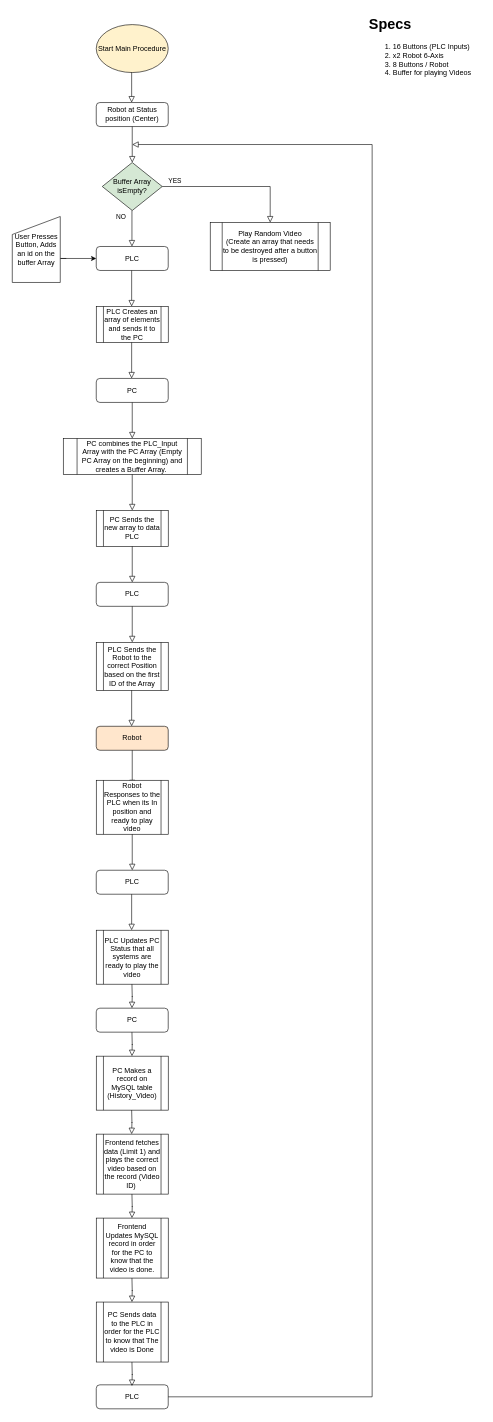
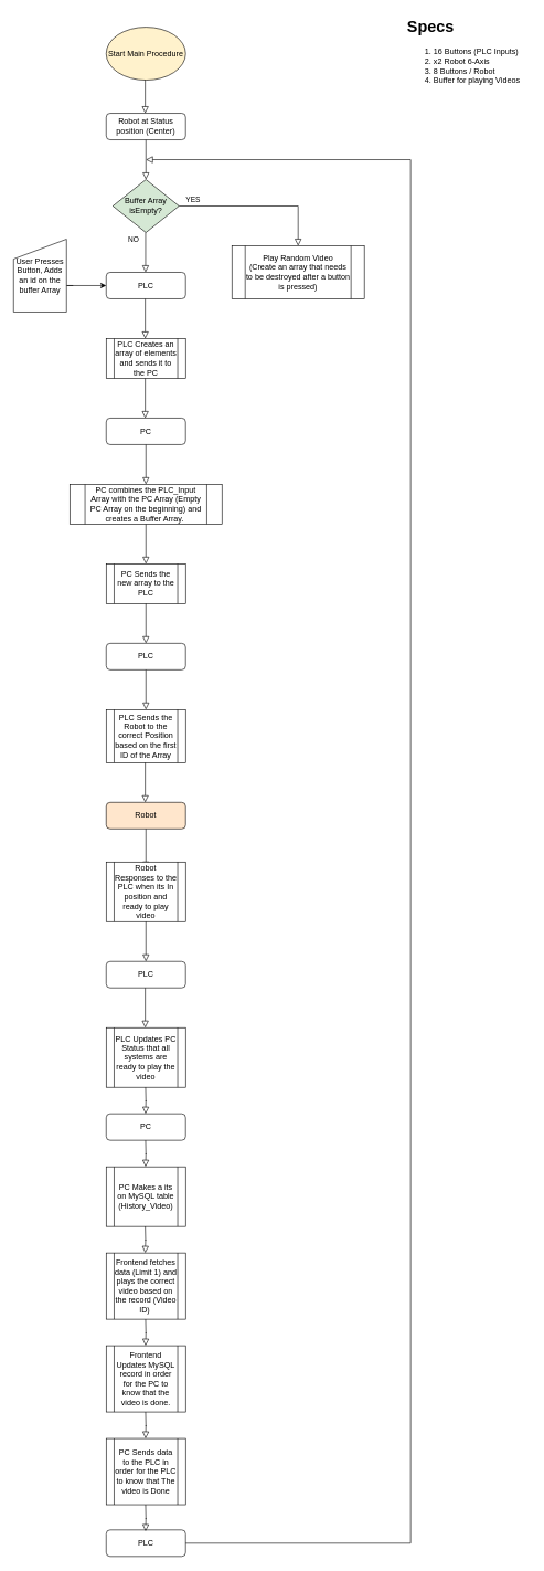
  <mxCell id="0" />
  <mxCell id="1" parent="0" />
  <mxCell id="2" value="PLC" style="rounded=1;whiteSpace=wrap;html=1;fontSize=12;glass=0;strokeWidth=1;shadow=0;" parent="1" vertex="1"><mxGeometry x="160" y="410" width="120" height="40" as="geometry" /></mxCell>
  <mxCell id="3" value="&lt;h1&gt;Specs&lt;/h1&gt;&lt;p&gt;&lt;/p&gt;&lt;ol&gt;&lt;li&gt;16 Buttons (PLC Inputs)&lt;/li&gt;&lt;li&gt;x2 Robot 6-Axis&lt;/li&gt;&lt;li&gt;8 Buttons / Robot&lt;/li&gt;&lt;li&gt;Buffer for playing Videos&amp;nbsp;&lt;/li&gt;&lt;/ol&gt;&lt;p&gt;&lt;/p&gt;" style="text;html=1;strokeColor=none;fillColor=none;spacing=5;spacingTop=-20;whiteSpace=wrap;overflow=hidden;rounded=0;" vertex="1" parent="1"><mxGeometry x="610" y="20" width="190" height="120" as="geometry" /></mxCell>
  <mxCell id="4" value="PC" style="rounded=1;whiteSpace=wrap;html=1;fontSize=12;glass=0;strokeWidth=1;shadow=0;" vertex="1" parent="1"><mxGeometry x="160" y="630" width="120" height="40" as="geometry" /></mxCell>
  <mxCell id="5" value="PLC Creates an array of elements and sends it to the PC" style="shape=process;whiteSpace=wrap;html=1;backgroundOutline=1;" vertex="1" parent="1"><mxGeometry x="160" y="510" width="120" height="60" as="geometry" /></mxCell>
  <mxCell id="6" value="&lt;div style=&quot;&quot;&gt;&lt;br&gt;&lt;/div&gt;" style="rounded=0;html=1;jettySize=auto;orthogonalLoop=1;fontSize=11;endArrow=block;endFill=0;endSize=8;strokeWidth=1;shadow=0;labelBackgroundColor=none;edgeStyle=orthogonalEdgeStyle;align=center;" edge="1" parent="1"><mxGeometry y="-30" relative="1" as="geometry"><mxPoint x="219" y="450" as="sourcePoint" /><mxPoint x="219" y="510" as="targetPoint" /><mxPoint as="offset" /></mxGeometry></mxCell>
  <mxCell id="7" value="&lt;div style=&quot;&quot;&gt;&lt;br&gt;&lt;/div&gt;" style="rounded=0;html=1;jettySize=auto;orthogonalLoop=1;fontSize=11;endArrow=block;endFill=0;endSize=8;strokeWidth=1;shadow=0;labelBackgroundColor=none;edgeStyle=orthogonalEdgeStyle;align=center;" edge="1" parent="1"><mxGeometry y="-30" relative="1" as="geometry"><mxPoint x="219" y="570" as="sourcePoint" /><mxPoint x="219" y="630" as="targetPoint" /><mxPoint as="offset" /></mxGeometry></mxCell>
  <mxCell id="8" value="&lt;div style=&quot;&quot;&gt;&lt;br&gt;&lt;/div&gt;" style="rounded=0;html=1;jettySize=auto;orthogonalLoop=1;fontSize=11;endArrow=block;endFill=0;endSize=8;strokeWidth=1;shadow=0;labelBackgroundColor=none;edgeStyle=orthogonalEdgeStyle;align=center;" edge="1" parent="1"><mxGeometry y="-30" relative="1" as="geometry"><mxPoint x="220" y="670" as="sourcePoint" /><mxPoint x="220" y="730" as="targetPoint" /><mxPoint as="offset" /></mxGeometry></mxCell>
  <mxCell id="9" value="PC combines the PLC_Input Array with the PC Array (Empty PC Array on the beginning) and creates a Buffer Array.&amp;nbsp;" style="shape=process;whiteSpace=wrap;html=1;backgroundOutline=1;" vertex="1" parent="1"><mxGeometry x="105" y="730" width="230" height="60" as="geometry" /></mxCell>
  <mxCell id="10" value="&lt;div style=&quot;&quot;&gt;&lt;br&gt;&lt;/div&gt;" style="rounded=0;html=1;jettySize=auto;orthogonalLoop=1;fontSize=11;endArrow=block;endFill=0;endSize=8;strokeWidth=1;shadow=0;labelBackgroundColor=none;edgeStyle=orthogonalEdgeStyle;align=center;" edge="1" parent="1"><mxGeometry y="-30" relative="1" as="geometry"><mxPoint x="220" y="790" as="sourcePoint" /><mxPoint x="220" y="850" as="targetPoint" /><mxPoint as="offset" /></mxGeometry></mxCell>
  <mxCell id="11" value="PLC" style="rounded=1;whiteSpace=wrap;html=1;fontSize=12;glass=0;strokeWidth=1;shadow=0;" vertex="1" parent="1"><mxGeometry x="160" y="970" width="120" height="40" as="geometry" /></mxCell>
- <mxCell id="12" value="PC Sends the new array to data PLC" style="shape=process;whiteSpace=wrap;html=1;backgroundOutline=1;" vertex="1" parent="1"><mxGeometry x="160" y="850" width="120" height="60" as="geometry" /></mxCell>
+ <mxCell id="12" value="PC Sends the new array to the PLC" style="shape=process;whiteSpace=wrap;html=1;backgroundOutline=1;" vertex="1" parent="1"><mxGeometry x="160" y="850" width="120" height="60" as="geometry" /></mxCell>
  <mxCell id="13" value="&lt;div style=&quot;&quot;&gt;&lt;br&gt;&lt;/div&gt;" style="rounded=0;html=1;jettySize=auto;orthogonalLoop=1;fontSize=11;endArrow=block;endFill=0;endSize=8;strokeWidth=1;shadow=0;labelBackgroundColor=none;edgeStyle=orthogonalEdgeStyle;align=center;" edge="1" parent="1"><mxGeometry y="-30" relative="1" as="geometry"><mxPoint x="220" y="910" as="sourcePoint" /><mxPoint x="220" y="970" as="targetPoint" /><mxPoint as="offset" /></mxGeometry></mxCell>
  <mxCell id="14" value="&lt;div style=&quot;&quot;&gt;&lt;br&gt;&lt;/div&gt;" style="rounded=0;html=1;jettySize=auto;orthogonalLoop=1;fontSize=11;endArrow=block;endFill=0;endSize=8;strokeWidth=1;shadow=0;labelBackgroundColor=none;edgeStyle=orthogonalEdgeStyle;align=center;" edge="1" parent="1"><mxGeometry y="-30" relative="1" as="geometry"><mxPoint x="220" y="1010" as="sourcePoint" /><mxPoint x="220" y="1070" as="targetPoint" /><mxPoint as="offset" /></mxGeometry></mxCell>
  <mxCell id="15" value="PLC Sends the Robot to the correct Position based on the first ID of the Array" style="shape=process;whiteSpace=wrap;html=1;backgroundOutline=1;" vertex="1" parent="1"><mxGeometry x="160" y="1070" width="120" height="80" as="geometry" /></mxCell>
  <mxCell id="16" value="Robot" style="rounded=1;whiteSpace=wrap;html=1;fontSize=12;glass=0;strokeWidth=1;shadow=0;fillColor=#ffe6cc;" vertex="1" parent="1"><mxGeometry x="160" y="1210" width="120" height="40" as="geometry" /></mxCell>
  <mxCell id="17" value="&lt;div style=&quot;&quot;&gt;&lt;br&gt;&lt;/div&gt;" style="rounded=0;html=1;jettySize=auto;orthogonalLoop=1;fontSize=11;endArrow=block;endFill=0;endSize=8;strokeWidth=1;shadow=0;labelBackgroundColor=none;edgeStyle=orthogonalEdgeStyle;align=center;" edge="1" parent="1"><mxGeometry y="-30" relative="1" as="geometry"><mxPoint x="220" y="1250" as="sourcePoint" /><mxPoint x="220" y="1310" as="targetPoint" /><mxPoint as="offset" /></mxGeometry></mxCell>
  <mxCell id="18" value="Robot Responses to the PLC when its In position and ready to play video" style="shape=process;whiteSpace=wrap;html=1;backgroundOutline=1;" vertex="1" parent="1"><mxGeometry x="160" y="1300" width="120" height="90" as="geometry" /></mxCell>
  <mxCell id="19" value="&lt;div style=&quot;&quot;&gt;&lt;br&gt;&lt;/div&gt;" style="rounded=0;html=1;jettySize=auto;orthogonalLoop=1;fontSize=11;endArrow=block;endFill=0;endSize=8;strokeWidth=1;shadow=0;labelBackgroundColor=none;edgeStyle=orthogonalEdgeStyle;align=center;" edge="1" parent="1"><mxGeometry y="-30" relative="1" as="geometry"><mxPoint x="219" y="1150" as="sourcePoint" /><mxPoint x="219" y="1210" as="targetPoint" /><mxPoint as="offset" /></mxGeometry></mxCell>
  <mxCell id="20" value="PLC" style="rounded=1;whiteSpace=wrap;html=1;fontSize=12;glass=0;strokeWidth=1;shadow=0;" vertex="1" parent="1"><mxGeometry x="160" y="1450" width="120" height="40" as="geometry" /></mxCell>
  <mxCell id="21" value="&lt;div style=&quot;&quot;&gt;&lt;br&gt;&lt;/div&gt;" style="rounded=0;html=1;jettySize=auto;orthogonalLoop=1;fontSize=11;endArrow=block;endFill=0;endSize=8;strokeWidth=1;shadow=0;labelBackgroundColor=none;edgeStyle=orthogonalEdgeStyle;align=center;" edge="1" parent="1"><mxGeometry y="-30" relative="1" as="geometry"><mxPoint x="220" y="1390" as="sourcePoint" /><mxPoint x="220" y="1450" as="targetPoint" /><mxPoint as="offset" /></mxGeometry></mxCell>
  <mxCell id="22" value="PLC Updates PC Status that all systems are ready to play the video" style="shape=process;whiteSpace=wrap;html=1;backgroundOutline=1;" vertex="1" parent="1"><mxGeometry x="160" y="1550" width="120" height="90" as="geometry" /></mxCell>
  <mxCell id="23" value="PC" style="rounded=1;whiteSpace=wrap;html=1;fontSize=12;glass=0;strokeWidth=1;shadow=0;" vertex="1" parent="1"><mxGeometry x="160" y="1680" width="120" height="40" as="geometry" /></mxCell>
  <mxCell id="24" value="&lt;div style=&quot;&quot;&gt;&lt;br&gt;&lt;/div&gt;" style="rounded=0;html=1;jettySize=auto;orthogonalLoop=1;fontSize=11;endArrow=block;endFill=0;endSize=8;strokeWidth=1;shadow=0;labelBackgroundColor=none;edgeStyle=orthogonalEdgeStyle;align=center;" edge="1" parent="1"><mxGeometry y="-30" relative="1" as="geometry"><mxPoint x="219" y="1490" as="sourcePoint" /><mxPoint x="219" y="1550" as="targetPoint" /><mxPoint as="offset" /></mxGeometry></mxCell>
- <mxCell id="25" value="PC Makes a record on MySQL table (History_Video)" style="shape=process;whiteSpace=wrap;html=1;backgroundOutline=1;" vertex="1" parent="1"><mxGeometry x="160" y="1760" width="120" height="90" as="geometry" /></mxCell>
+ <mxCell id="25" value="PC Makes a its on MySQL table (History_Video)" style="shape=process;whiteSpace=wrap;html=1;backgroundOutline=1;" vertex="1" parent="1"><mxGeometry x="160" y="1760" width="120" height="90" as="geometry" /></mxCell>
  <mxCell id="26" value="Frontend fetches data (Limit 1) and plays the correct video based on the record (Video ID)&amp;nbsp;" style="shape=process;whiteSpace=wrap;html=1;backgroundOutline=1;" vertex="1" parent="1"><mxGeometry x="160" y="1890" width="120" height="100" as="geometry" /></mxCell>
  <mxCell id="27" value="&lt;div style=&quot;&quot;&gt;&lt;br&gt;&lt;/div&gt;" style="rounded=0;html=1;jettySize=auto;orthogonalLoop=1;fontSize=11;endArrow=block;endFill=0;endSize=8;strokeWidth=1;shadow=0;labelBackgroundColor=none;edgeStyle=orthogonalEdgeStyle;align=center;" edge="1" parent="1"><mxGeometry y="-30" relative="1" as="geometry"><mxPoint x="219" y="1850" as="sourcePoint" /><mxPoint x="219" y="1890" as="targetPoint" /><mxPoint as="offset" /></mxGeometry></mxCell>
  <mxCell id="28" value="Frontend Updates MySQL record in order for the PC to know that the video is done." style="shape=process;whiteSpace=wrap;html=1;backgroundOutline=1;" vertex="1" parent="1"><mxGeometry x="160" y="2030" width="120" height="100" as="geometry" /></mxCell>
  <mxCell id="29" value="PLC" style="rounded=1;whiteSpace=wrap;html=1;fontSize=12;glass=0;strokeWidth=1;shadow=0;" vertex="1" parent="1"><mxGeometry x="160" y="2308" width="120" height="40" as="geometry" /></mxCell>
  <mxCell id="30" value="PC Sends data to the PLC in order for the PLC to know that The video is Done" style="shape=process;whiteSpace=wrap;html=1;backgroundOutline=1;" vertex="1" parent="1"><mxGeometry x="160" y="2170" width="120" height="100" as="geometry" /></mxCell>
  <mxCell id="31" value="&lt;div style=&quot;&quot;&gt;&lt;br&gt;&lt;/div&gt;" style="rounded=0;html=1;jettySize=auto;orthogonalLoop=1;fontSize=11;endArrow=block;endFill=0;endSize=8;strokeWidth=1;shadow=0;labelBackgroundColor=none;edgeStyle=orthogonalEdgeStyle;align=center;" edge="1" parent="1"><mxGeometry y="-30" relative="1" as="geometry"><mxPoint x="219" y="110" as="sourcePoint" /><mxPoint x="219" y="170" as="targetPoint" /><mxPoint as="offset" /></mxGeometry></mxCell>
  <mxCell id="32" value="Start Main Procedure" style="ellipse;whiteSpace=wrap;html=1;fillColor=#fff2cc;" vertex="1" parent="1"><mxGeometry x="160" y="40" width="120" height="80" as="geometry" /></mxCell>
  <mxCell id="33" value="Robot at Status position (Center)" style="rounded=1;whiteSpace=wrap;html=1;fontSize=12;glass=0;strokeWidth=1;shadow=0;" vertex="1" parent="1"><mxGeometry x="160" y="170" width="120" height="40" as="geometry" /></mxCell>
  <mxCell id="34" value="&lt;div style=&quot;&quot;&gt;&lt;br&gt;&lt;/div&gt;" style="rounded=0;html=1;jettySize=auto;orthogonalLoop=1;fontSize=11;endArrow=block;endFill=0;endSize=8;strokeWidth=1;shadow=0;labelBackgroundColor=none;edgeStyle=orthogonalEdgeStyle;align=center;" edge="1" parent="1"><mxGeometry y="-30" relative="1" as="geometry"><mxPoint x="220" y="210" as="sourcePoint" /><mxPoint x="220" y="270" as="targetPoint" /><mxPoint as="offset" /></mxGeometry></mxCell>
  <mxCell id="35" value="Buffer Array isEmpty?" style="rhombus;whiteSpace=wrap;html=1;fillColor=#d5e8d4;" vertex="1" parent="1"><mxGeometry x="170" y="270" width="100" height="80" as="geometry" /></mxCell>
  <mxCell id="36" value="&lt;div style=&quot;&quot;&gt;NO&lt;/div&gt;" style="rounded=0;html=1;jettySize=auto;orthogonalLoop=1;fontSize=11;endArrow=block;endFill=0;endSize=8;strokeWidth=1;shadow=0;labelBackgroundColor=none;edgeStyle=orthogonalEdgeStyle;align=center;" edge="1" parent="1"><mxGeometry x="-0.667" y="-19" relative="1" as="geometry"><mxPoint x="219.5" y="350" as="sourcePoint" /><mxPoint x="219.5" y="410" as="targetPoint" /><mxPoint as="offset" /></mxGeometry></mxCell>
  <mxCell id="37" value="" style="edgeStyle=orthogonalEdgeStyle;rounded=0;orthogonalLoop=1;jettySize=auto;html=1;" edge="1" parent="1" target="2"><mxGeometry relative="1" as="geometry"><mxPoint x="110" y="430" as="sourcePoint" /><Array as="points"><mxPoint x="100" y="430" /><mxPoint x="100" y="430" /></Array></mxGeometry></mxCell>
  <mxCell id="38" value="User Presses Button, Adds an id on the buffer Array" style="shape=manualInput;whiteSpace=wrap;html=1;" vertex="1" parent="1"><mxGeometry x="20" y="360" width="80" height="110" as="geometry" /></mxCell>
  <mxCell id="39" value="&lt;div style=&quot;&quot;&gt;&lt;br&gt;&lt;/div&gt;" style="rounded=0;html=1;jettySize=auto;orthogonalLoop=1;fontSize=11;endArrow=block;endFill=0;endSize=8;strokeWidth=1;shadow=0;labelBackgroundColor=none;edgeStyle=orthogonalEdgeStyle;align=center;exitX=1;exitY=0.5;exitDx=0;exitDy=0;entryX=0.5;entryY=0;entryDx=0;entryDy=0;" edge="1" parent="1" source="35" target="41"><mxGeometry y="-30" relative="1" as="geometry"><mxPoint x="350" y="300" as="sourcePoint" /><mxPoint x="660" y="380" as="targetPoint" /><mxPoint as="offset" /></mxGeometry></mxCell>
  <mxCell id="40" value="YES" style="edgeLabel;html=1;align=center;verticalAlign=middle;resizable=0;points=[];" vertex="1" connectable="0" parent="39"><mxGeometry x="-0.661" y="-2" relative="1" as="geometry"><mxPoint x="-21" y="-12" as="offset" /></mxGeometry></mxCell>
  <mxCell id="41" value="Play Random Video&lt;br&gt;(Create an array that needs to be destroyed after a button is pressed)" style="shape=process;whiteSpace=wrap;html=1;backgroundOutline=1;" vertex="1" parent="1"><mxGeometry x="350" y="370" width="200" height="80" as="geometry" /></mxCell>
  <mxCell id="42" value="&lt;div style=&quot;&quot;&gt;&lt;br&gt;&lt;/div&gt;" style="rounded=0;html=1;jettySize=auto;orthogonalLoop=1;fontSize=11;endArrow=block;endFill=0;endSize=8;strokeWidth=1;shadow=0;labelBackgroundColor=none;edgeStyle=orthogonalEdgeStyle;align=center;exitX=1;exitY=0.5;exitDx=0;exitDy=0;" edge="1" parent="1" source="29"><mxGeometry y="-30" relative="1" as="geometry"><mxPoint x="450" y="2050" as="sourcePoint" /><mxPoint x="220" y="240" as="targetPoint" /><mxPoint as="offset" /><Array as="points"><mxPoint x="620" y="2328" /><mxPoint x="620" y="240" /></Array></mxGeometry></mxCell>
  <mxCell id="43" value="&lt;div style=&quot;&quot;&gt;&lt;br&gt;&lt;/div&gt;" style="rounded=0;html=1;jettySize=auto;orthogonalLoop=1;fontSize=11;endArrow=block;endFill=0;endSize=8;strokeWidth=1;shadow=0;labelBackgroundColor=none;edgeStyle=orthogonalEdgeStyle;align=center;" edge="1" parent="1"><mxGeometry y="-30" relative="1" as="geometry"><mxPoint x="219.5" y="1990" as="sourcePoint" /><mxPoint x="219.5" y="2030" as="targetPoint" /><mxPoint as="offset" /></mxGeometry></mxCell>
  <mxCell id="44" value="&lt;div style=&quot;&quot;&gt;&lt;br&gt;&lt;/div&gt;" style="rounded=0;html=1;jettySize=auto;orthogonalLoop=1;fontSize=11;endArrow=block;endFill=0;endSize=8;strokeWidth=1;shadow=0;labelBackgroundColor=none;edgeStyle=orthogonalEdgeStyle;align=center;" edge="1" parent="1"><mxGeometry y="-30" relative="1" as="geometry"><mxPoint x="219.5" y="2130" as="sourcePoint" /><mxPoint x="219.5" y="2170" as="targetPoint" /><mxPoint as="offset" /></mxGeometry></mxCell>
  <mxCell id="45" value="&lt;div style=&quot;&quot;&gt;&lt;br&gt;&lt;/div&gt;" style="rounded=0;html=1;jettySize=auto;orthogonalLoop=1;fontSize=11;endArrow=block;endFill=0;endSize=8;strokeWidth=1;shadow=0;labelBackgroundColor=none;edgeStyle=orthogonalEdgeStyle;align=center;" edge="1" parent="1"><mxGeometry y="-30" relative="1" as="geometry"><mxPoint x="219.5" y="2270" as="sourcePoint" /><mxPoint x="219.5" y="2310" as="targetPoint" /><mxPoint as="offset" /></mxGeometry></mxCell>
  <mxCell id="46" value="&lt;div style=&quot;&quot;&gt;&lt;br&gt;&lt;/div&gt;" style="rounded=0;html=1;jettySize=auto;orthogonalLoop=1;fontSize=11;endArrow=block;endFill=0;endSize=8;strokeWidth=1;shadow=0;labelBackgroundColor=none;edgeStyle=orthogonalEdgeStyle;align=center;" edge="1" parent="1"><mxGeometry y="-30" relative="1" as="geometry"><mxPoint x="219.5" y="1720" as="sourcePoint" /><mxPoint x="219.5" y="1760" as="targetPoint" /><mxPoint as="offset" /></mxGeometry></mxCell>
  <mxCell id="47" value="&lt;div style=&quot;&quot;&gt;&lt;br&gt;&lt;/div&gt;" style="rounded=0;html=1;jettySize=auto;orthogonalLoop=1;fontSize=11;endArrow=block;endFill=0;endSize=8;strokeWidth=1;shadow=0;labelBackgroundColor=none;edgeStyle=orthogonalEdgeStyle;align=center;" edge="1" parent="1"><mxGeometry y="-30" relative="1" as="geometry"><mxPoint x="219.5" y="1640" as="sourcePoint" /><mxPoint x="219.5" y="1680" as="targetPoint" /><mxPoint as="offset" /></mxGeometry></mxCell>
